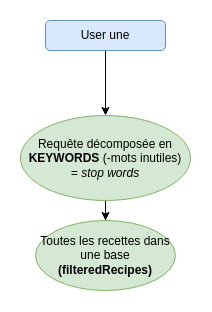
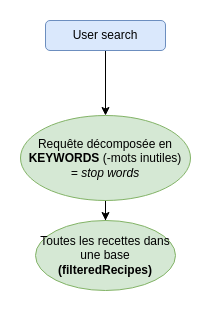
  <mxCell id="0" />
  <mxCell id="1" parent="0" />
  <mxCell id="2" value="" style="edgeStyle=orthogonalEdgeStyle;rounded=0;orthogonalLoop=1;jettySize=auto;html=1;" edge="1" parent="1" source="3" target="5"><mxGeometry relative="1" as="geometry" /></mxCell>
- <mxCell id="3" value="User une" style="rounded=1;whiteSpace=wrap;html=1;fontSize=12;glass=0;strokeWidth=1;shadow=0;fillColor=#dae8fc;strokeColor=#6c8ebf;" parent="1" vertex="1"><mxGeometry x="45" y="20" width="120" height="30" as="geometry" /></mxCell>
+ <mxCell id="3" value="User search" style="rounded=1;whiteSpace=wrap;html=1;fontSize=12;glass=0;strokeWidth=1;shadow=0;fillColor=#dae8fc;strokeColor=#6c8ebf;" parent="1" vertex="1"><mxGeometry x="45" y="20" width="120" height="30" as="geometry" /></mxCell>
  <mxCell id="4" value="" style="edgeStyle=orthogonalEdgeStyle;rounded=0;orthogonalLoop=1;jettySize=auto;html=1;" edge="1" parent="1" source="5" target="6"><mxGeometry relative="1" as="geometry" /></mxCell>
  <mxCell id="5" value="Requête décomposée en &lt;b&gt;KEYWORDS&lt;/b&gt; (-mots inutiles)&lt;br&gt;&lt;i&gt;= stop words&lt;/i&gt;" style="ellipse;whiteSpace=wrap;html=1;rounded=1;glass=0;strokeWidth=1;shadow=0;fillColor=#d5e8d4;strokeColor=#82b366;" vertex="1" parent="1"><mxGeometry x="20" y="115" width="170" height="85" as="geometry" /></mxCell>
  <mxCell id="6" value="Toutes les recettes dans une base&lt;br&gt;&lt;b&gt;(filteredRecipes)&lt;/b&gt;" style="ellipse;whiteSpace=wrap;html=1;fillColor=#d5e8d4;strokeColor=#82b366;rounded=1;glass=0;strokeWidth=1;shadow=0;" vertex="1" parent="1"><mxGeometry x="35" y="220" width="140" height="70" as="geometry" /></mxCell>
